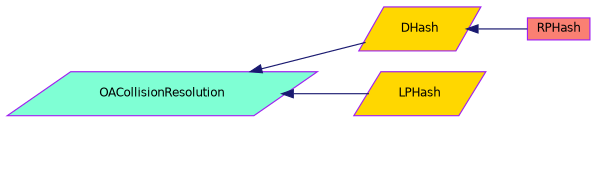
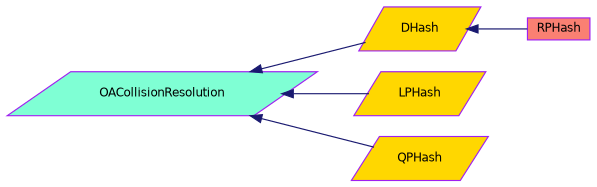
  digraph {
    rankdir=LR
    node [color=purple fillcolor=gold fontname=Helvetica fontsize=10 shape=parallelogram style=filled]
    edge [color=midnightblue dir=back fontname=Helvetica fontsize=10 labelfontname=Helvetica labelfontsize=10 style=solid]
    n1 [fillcolor=aquamarine height=0.2 label=OACollisionResolution width=0.4]
    n2 [height=0.2 label=DHash width=0.4]
    n3 [height=0.2 label=LPHash width=0.4]
+   n4 [height=0.2 label=QPHash width=0.4]
    n5 [fillcolor=salmon height=0.2 label=RPHash shape=box width=0.4]
    n1 -> n2
    n1 -> n3
+   n1 -> n4
    n2 -> n5
  }
